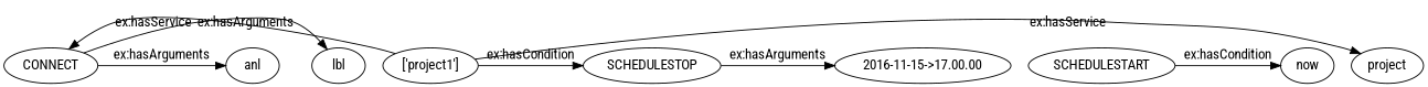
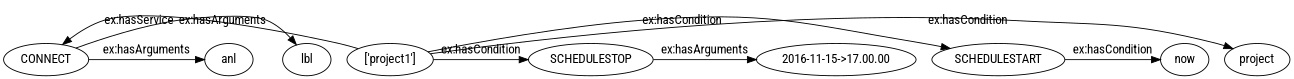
  digraph {
    fontname="Roboto Condensed"
    node [fontname="Roboto Condensed"]
    edge [constraint=false fontname="Roboto Condensed"]
    n1 [label=CONNECT]
    n2 [label=anl]
    n3 [label=lbl]
    n4 [label=SCHEDULESTOP]
    n5 [label="2016-11-15->17.00.00"]
    n6 [label="['project1']"]
    n7 [label=SCHEDULESTART]
    n8 [label=project]
    n9 [label=now]
    n1 -> n2 [label="ex:hasArguments"]
    n1 -> n3 [label="ex:hasArguments"]
    n4 -> n5 [label="ex:hasArguments"]
    n6 -> n1 [label="ex:hasService"]
    n6 -> n4 [label="ex:hasCondition"]
-   n6 -> n8 [label="ex:hasService"]
+   n6 -> n7 [label="ex:hasCondition"]
+   n6 -> n8 [label="ex:hasCondition"]
    n7 -> n9 [label="ex:hasCondition"]
  }
